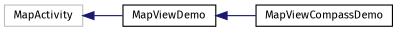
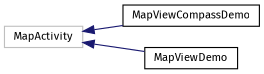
  digraph {
    fontname="Fira Sans"
    rankdir=LR
    node [color=black fillcolor=white fontname="Fira Sans" fontsize=10 shape=record style=filled]
    edge [color=midnightblue dir=back fontname="Fira Sans" fontsize=10 labelfontname=Helvetica labelfontsize=10 style=solid]
    n1 [color=grey75 height=0.2 label=MapActivity width=0.4]
    n2 [height=0.2 label=MapViewCompassDemo width=0.4]
    n3 [height=0.2 label=MapViewDemo width=0.4]
-   n3 -> n2
+   n1 -> n2
    n1 -> n3
  }
